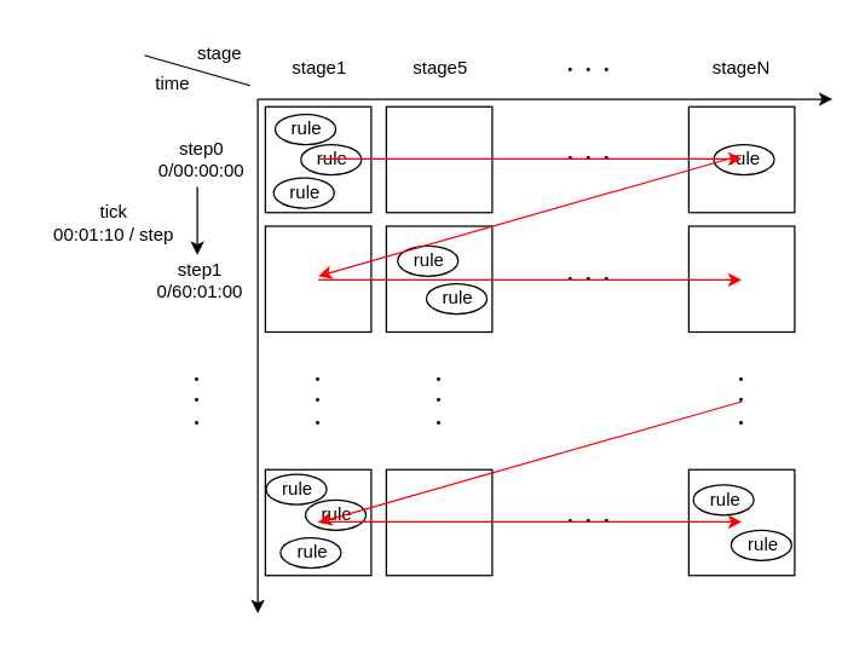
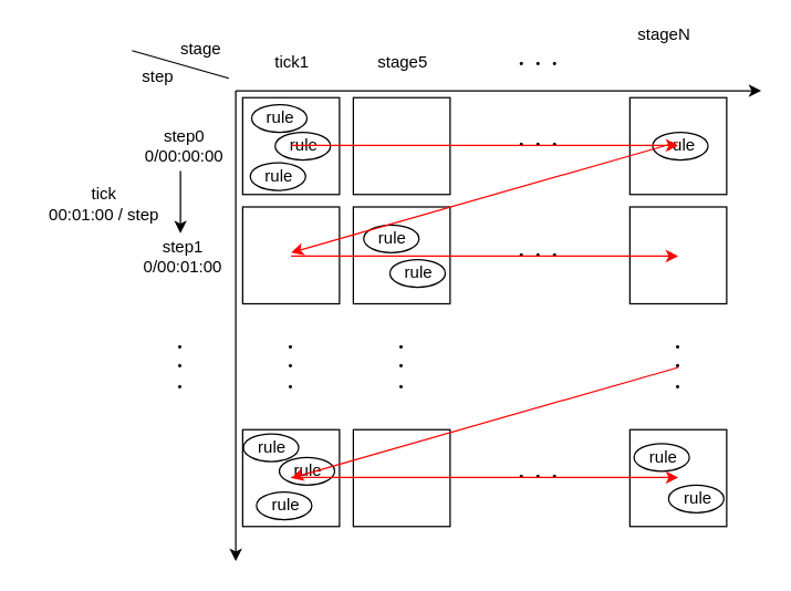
  <mxCell id="0" />
  <mxCell id="1" parent="0" />
  <mxCell id="2" value="" style="endArrow=classic;html=1;" parent="1" edge="1"><mxGeometry width="50" height="50" relative="1" as="geometry"><mxPoint x="170" y="65" as="sourcePoint" /><mxPoint x="170" y="405" as="targetPoint" /></mxGeometry></mxCell>
- <mxCell id="3" value="time" style="text;html=1;strokeColor=none;fillColor=none;align=center;verticalAlign=middle;whiteSpace=wrap;rounded=0;" parent="1" vertex="1"><mxGeometry x="84" y="40" width="60" height="30" as="geometry" /></mxCell>
+ <mxCell id="3" value="step" style="text;html=1;strokeColor=none;fillColor=none;align=center;verticalAlign=middle;whiteSpace=wrap;rounded=0;" parent="1" vertex="1"><mxGeometry x="84" y="40" width="60" height="30" as="geometry" /></mxCell>
  <mxCell id="4" value="" style="endArrow=none;html=1;" parent="1" edge="1"><mxGeometry width="50" height="50" relative="1" as="geometry"><mxPoint x="165" y="56" as="sourcePoint" /><mxPoint x="95" y="36" as="targetPoint" /></mxGeometry></mxCell>
  <mxCell id="5" value="stage" style="text;html=1;strokeColor=none;fillColor=none;align=center;verticalAlign=middle;whiteSpace=wrap;rounded=0;" parent="1" vertex="1"><mxGeometry x="115" y="20" width="60" height="30" as="geometry" /></mxCell>
  <mxCell id="6" value="" style="endArrow=classic;html=1;" parent="1" edge="1"><mxGeometry width="50" height="50" relative="1" as="geometry"><mxPoint x="170" y="65" as="sourcePoint" /><mxPoint x="550" y="65" as="targetPoint" /></mxGeometry></mxCell>
- <mxCell id="7" value="stage1" style="text;html=1;strokeColor=none;fillColor=none;align=center;verticalAlign=middle;whiteSpace=wrap;rounded=0;" parent="1" vertex="1"><mxGeometry x="181" y="30" width="60" height="30" as="geometry" /></mxCell>
+ <mxCell id="7" value="tick1" style="text;html=1;strokeColor=none;fillColor=none;align=center;verticalAlign=middle;whiteSpace=wrap;rounded=0;" parent="1" vertex="1"><mxGeometry x="181" y="30" width="60" height="30" as="geometry" /></mxCell>
  <mxCell id="8" value="stage5" style="text;html=1;strokeColor=none;fillColor=none;align=center;verticalAlign=middle;whiteSpace=wrap;rounded=0;" parent="1" vertex="1"><mxGeometry x="261" y="30" width="60" height="30" as="geometry" /></mxCell>
- <mxCell id="9" value="stageN" style="text;html=1;strokeColor=none;fillColor=none;align=center;verticalAlign=middle;whiteSpace=wrap;rounded=0;" parent="1" vertex="1"><mxGeometry x="460" y="30" width="60" height="30" as="geometry" /></mxCell>
+ <mxCell id="9" value="stageN" style="text;html=1;strokeColor=none;fillColor=none;align=center;verticalAlign=middle;whiteSpace=wrap;rounded=0;" parent="1" vertex="1"><mxGeometry x="450" y="10" width="60" height="30" as="geometry" /></mxCell>
  <mxCell id="10" value="・・・" style="text;html=1;strokeColor=none;fillColor=none;align=center;verticalAlign=middle;whiteSpace=wrap;rounded=0;" parent="1" vertex="1"><mxGeometry x="359" y="31" width="60" height="30" as="geometry" /></mxCell>
  <mxCell id="11" value="" style="whiteSpace=wrap;html=1;aspect=fixed;fillColor=none;" parent="1" vertex="1"><mxGeometry x="175" y="70" width="70" height="70" as="geometry" /></mxCell>
  <mxCell id="12" value="" style="whiteSpace=wrap;html=1;aspect=fixed;fillColor=none;" parent="1" vertex="1"><mxGeometry x="255" y="70" width="70" height="70" as="geometry" /></mxCell>
  <mxCell id="13" value="" style="whiteSpace=wrap;html=1;aspect=fixed;fillColor=none;" parent="1" vertex="1"><mxGeometry x="455" y="70" width="70" height="70" as="geometry" /></mxCell>
  <mxCell id="14" value="" style="whiteSpace=wrap;html=1;aspect=fixed;fillColor=none;" parent="1" vertex="1"><mxGeometry x="175" y="149" width="70" height="70" as="geometry" /></mxCell>
  <mxCell id="15" value="" style="whiteSpace=wrap;html=1;aspect=fixed;fillColor=none;" parent="1" vertex="1"><mxGeometry x="255" y="149" width="70" height="70" as="geometry" /></mxCell>
  <mxCell id="16" value="" style="whiteSpace=wrap;html=1;aspect=fixed;fillColor=none;" parent="1" vertex="1"><mxGeometry x="455" y="149" width="70" height="70" as="geometry" /></mxCell>
  <mxCell id="17" value="step0&lt;br&gt;0/00:00:00" style="text;html=1;strokeColor=none;fillColor=none;align=center;verticalAlign=middle;whiteSpace=wrap;rounded=0;" parent="1" vertex="1"><mxGeometry x="103" y="90" width="60" height="30" as="geometry" /></mxCell>
- <mxCell id="18" value="step1&lt;br&gt;0/60:01:00" style="text;html=1;strokeColor=none;fillColor=none;align=center;verticalAlign=middle;whiteSpace=wrap;rounded=0;" parent="1" vertex="1"><mxGeometry x="102" y="170" width="60" height="30" as="geometry" /></mxCell>
+ <mxCell id="18" value="step1&lt;br&gt;0/00:01:00" style="text;html=1;strokeColor=none;fillColor=none;align=center;verticalAlign=middle;whiteSpace=wrap;rounded=0;" parent="1" vertex="1"><mxGeometry x="102" y="170" width="60" height="30" as="geometry" /></mxCell>
  <mxCell id="19" value="・&lt;br&gt;・&lt;br&gt;・" style="text;html=1;strokeColor=none;fillColor=none;align=center;verticalAlign=middle;whiteSpace=wrap;rounded=0;" parent="1" vertex="1"><mxGeometry x="100" y="250" width="60" height="30" as="geometry" /></mxCell>
  <mxCell id="20" value="" style="whiteSpace=wrap;html=1;aspect=fixed;fillColor=none;" parent="1" vertex="1"><mxGeometry x="175" y="310" width="70" height="70" as="geometry" /></mxCell>
  <mxCell id="21" value="" style="whiteSpace=wrap;html=1;aspect=fixed;fillColor=none;" parent="1" vertex="1"><mxGeometry x="255" y="310" width="70" height="70" as="geometry" /></mxCell>
  <mxCell id="22" value="" style="whiteSpace=wrap;html=1;aspect=fixed;fillColor=none;" parent="1" vertex="1"><mxGeometry x="455" y="310" width="70" height="70" as="geometry" /></mxCell>
  <mxCell id="23" value="・&lt;br&gt;・&lt;br&gt;・" style="text;html=1;strokeColor=none;fillColor=none;align=center;verticalAlign=middle;whiteSpace=wrap;rounded=0;" parent="1" vertex="1"><mxGeometry x="180" y="250" width="60" height="30" as="geometry" /></mxCell>
  <mxCell id="24" value="・&lt;br&gt;・&lt;br&gt;・" style="text;html=1;strokeColor=none;fillColor=none;align=center;verticalAlign=middle;whiteSpace=wrap;rounded=0;" parent="1" vertex="1"><mxGeometry x="260" y="250" width="60" height="30" as="geometry" /></mxCell>
  <mxCell id="25" value="・&lt;br&gt;・&lt;br&gt;・" style="text;html=1;strokeColor=none;fillColor=none;align=center;verticalAlign=middle;whiteSpace=wrap;rounded=0;" parent="1" vertex="1"><mxGeometry x="460" y="250" width="60" height="30" as="geometry" /></mxCell>
  <mxCell id="26" value="・・・" style="text;html=1;strokeColor=none;fillColor=none;align=center;verticalAlign=middle;whiteSpace=wrap;rounded=0;" parent="1" vertex="1"><mxGeometry x="359" y="90" width="60" height="30" as="geometry" /></mxCell>
  <mxCell id="27" value="・・・" style="text;html=1;strokeColor=none;fillColor=none;align=center;verticalAlign=middle;whiteSpace=wrap;rounded=0;" parent="1" vertex="1"><mxGeometry x="359" y="170" width="60" height="30" as="geometry" /></mxCell>
  <mxCell id="28" value="・・・" style="text;html=1;strokeColor=none;fillColor=none;align=center;verticalAlign=middle;whiteSpace=wrap;rounded=0;" parent="1" vertex="1"><mxGeometry x="359" y="330" width="60" height="30" as="geometry" /></mxCell>
  <mxCell id="29" value="" style="ellipse;whiteSpace=wrap;html=1;fillColor=none;" parent="1" vertex="1"><mxGeometry x="185" y="355" width="40" height="20" as="geometry" /></mxCell>
  <mxCell id="30" value="rule" style="text;html=1;strokeColor=none;fillColor=none;align=center;verticalAlign=middle;whiteSpace=wrap;rounded=0;" parent="1" vertex="1"><mxGeometry x="173.5" y="350" width="65" height="30" as="geometry" /></mxCell>
  <mxCell id="31" value="" style="ellipse;whiteSpace=wrap;html=1;fillColor=none;" parent="1" vertex="1"><mxGeometry x="181.5" y="75" width="40" height="20" as="geometry" /></mxCell>
  <mxCell id="32" value="rule" style="text;html=1;strokeColor=none;fillColor=none;align=center;verticalAlign=middle;whiteSpace=wrap;rounded=0;" parent="1" vertex="1"><mxGeometry x="170" y="70" width="65" height="30" as="geometry" /></mxCell>
  <mxCell id="33" value="" style="ellipse;whiteSpace=wrap;html=1;fillColor=none;" parent="1" vertex="1"><mxGeometry x="198.5" y="95" width="40" height="20" as="geometry" /></mxCell>
  <mxCell id="34" value="rule" style="text;html=1;strokeColor=none;fillColor=none;align=center;verticalAlign=middle;whiteSpace=wrap;rounded=0;" parent="1" vertex="1"><mxGeometry x="187" y="90" width="65" height="30" as="geometry" /></mxCell>
  <mxCell id="35" value="" style="ellipse;whiteSpace=wrap;html=1;fillColor=none;" parent="1" vertex="1"><mxGeometry x="180.5" y="117" width="40" height="20" as="geometry" /></mxCell>
  <mxCell id="36" value="rule" style="text;html=1;strokeColor=none;fillColor=none;align=center;verticalAlign=middle;whiteSpace=wrap;rounded=0;" parent="1" vertex="1"><mxGeometry x="169" y="112" width="65" height="30" as="geometry" /></mxCell>
  <mxCell id="37" value="" style="ellipse;whiteSpace=wrap;html=1;fillColor=none;" parent="1" vertex="1"><mxGeometry x="262.5" y="162" width="40" height="20" as="geometry" /></mxCell>
  <mxCell id="38" value="rule" style="text;html=1;strokeColor=none;fillColor=none;align=center;verticalAlign=middle;whiteSpace=wrap;rounded=0;" parent="1" vertex="1"><mxGeometry x="251" y="157" width="65" height="30" as="geometry" /></mxCell>
  <mxCell id="39" value="" style="ellipse;whiteSpace=wrap;html=1;fillColor=none;" parent="1" vertex="1"><mxGeometry x="281.5" y="187" width="40" height="20" as="geometry" /></mxCell>
  <mxCell id="40" value="rule" style="text;html=1;strokeColor=none;fillColor=none;align=center;verticalAlign=middle;whiteSpace=wrap;rounded=0;" parent="1" vertex="1"><mxGeometry x="270" y="182" width="65" height="30" as="geometry" /></mxCell>
  <mxCell id="41" value="" style="ellipse;whiteSpace=wrap;html=1;fillColor=none;" parent="1" vertex="1"><mxGeometry x="471.5" y="95" width="40" height="20" as="geometry" /></mxCell>
  <mxCell id="42" value="rule" style="text;html=1;strokeColor=none;fillColor=none;align=center;verticalAlign=middle;whiteSpace=wrap;rounded=0;" parent="1" vertex="1"><mxGeometry x="460" y="90" width="65" height="30" as="geometry" /></mxCell>
  <mxCell id="43" value="" style="ellipse;whiteSpace=wrap;html=1;fillColor=none;" parent="1" vertex="1"><mxGeometry x="458" y="320" width="40" height="20" as="geometry" /></mxCell>
  <mxCell id="44" value="rule" style="text;html=1;strokeColor=none;fillColor=none;align=center;verticalAlign=middle;whiteSpace=wrap;rounded=0;" parent="1" vertex="1"><mxGeometry x="446.5" y="315" width="65" height="30" as="geometry" /></mxCell>
  <mxCell id="45" value="" style="ellipse;whiteSpace=wrap;html=1;fillColor=none;" parent="1" vertex="1"><mxGeometry x="483" y="350" width="40" height="20" as="geometry" /></mxCell>
  <mxCell id="46" value="rule" style="text;html=1;strokeColor=none;fillColor=none;align=center;verticalAlign=middle;whiteSpace=wrap;rounded=0;" parent="1" vertex="1"><mxGeometry x="471.5" y="345" width="65" height="30" as="geometry" /></mxCell>
  <mxCell id="47" value="" style="ellipse;whiteSpace=wrap;html=1;fillColor=none;" parent="1" vertex="1"><mxGeometry x="175.5" y="313" width="40" height="20" as="geometry" /></mxCell>
  <mxCell id="48" value="rule" style="text;html=1;strokeColor=none;fillColor=none;align=center;verticalAlign=middle;whiteSpace=wrap;rounded=0;" parent="1" vertex="1"><mxGeometry x="164" y="308" width="65" height="30" as="geometry" /></mxCell>
  <mxCell id="49" value="" style="ellipse;whiteSpace=wrap;html=1;fillColor=none;" parent="1" vertex="1"><mxGeometry x="201.5" y="330" width="40" height="20" as="geometry" /></mxCell>
  <mxCell id="50" value="rule" style="text;html=1;strokeColor=none;fillColor=none;align=center;verticalAlign=middle;whiteSpace=wrap;rounded=0;" parent="1" vertex="1"><mxGeometry x="190" y="325" width="65" height="30" as="geometry" /></mxCell>
- <mxCell id="51" value="tick&lt;br&gt;00:01:10 / step" style="text;html=1;strokeColor=none;fillColor=none;align=center;verticalAlign=middle;whiteSpace=wrap;rounded=0;" parent="1" vertex="1"><mxGeometry x="20" y="132" width="110" height="30" as="geometry" /></mxCell>
+ <mxCell id="51" value="tick&lt;br&gt;00:01:00 / step" style="text;html=1;strokeColor=none;fillColor=none;align=center;verticalAlign=middle;whiteSpace=wrap;rounded=0;" parent="1" vertex="1"><mxGeometry x="20" y="132" width="110" height="30" as="geometry" /></mxCell>
  <mxCell id="52" value="" style="endArrow=classic;html=1;" parent="1" edge="1"><mxGeometry width="50" height="50" relative="1" as="geometry"><mxPoint x="130" y="123" as="sourcePoint" /><mxPoint x="130" y="168" as="targetPoint" /></mxGeometry></mxCell>
  <mxCell id="53" value="" style="endArrow=classic;html=1;fillColor=#a20025;strokeColor=#FF0000;" edge="1" parent="1"><mxGeometry width="50" height="50" relative="1" as="geometry"><mxPoint x="210" y="104.5" as="sourcePoint" /><mxPoint x="490" y="104.5" as="targetPoint" /></mxGeometry></mxCell>
  <mxCell id="54" value="" style="endArrow=classic;html=1;fillColor=#a20025;strokeColor=#FF0000;" edge="1" parent="1"><mxGeometry width="50" height="50" relative="1" as="geometry"><mxPoint x="210" y="184.5" as="sourcePoint" /><mxPoint x="490" y="184.5" as="targetPoint" /></mxGeometry></mxCell>
  <mxCell id="55" value="" style="endArrow=classic;html=1;fillColor=#a20025;strokeColor=#FF0000;" edge="1" parent="1"><mxGeometry width="50" height="50" relative="1" as="geometry"><mxPoint x="210" y="344.5" as="sourcePoint" /><mxPoint x="490" y="344.5" as="targetPoint" /></mxGeometry></mxCell>
  <mxCell id="56" value="" style="endArrow=classic;html=1;fillColor=#a20025;strokeColor=#FF0000;" edge="1" parent="1"><mxGeometry width="50" height="50" relative="1" as="geometry"><mxPoint x="490" y="102" as="sourcePoint" /><mxPoint x="210" y="182" as="targetPoint" /></mxGeometry></mxCell>
  <mxCell id="57" value="" style="endArrow=classic;html=1;fillColor=#a20025;strokeColor=#FF0000;" edge="1" parent="1"><mxGeometry width="50" height="50" relative="1" as="geometry"><mxPoint x="490" y="265" as="sourcePoint" /><mxPoint x="210" y="345" as="targetPoint" /></mxGeometry></mxCell>
